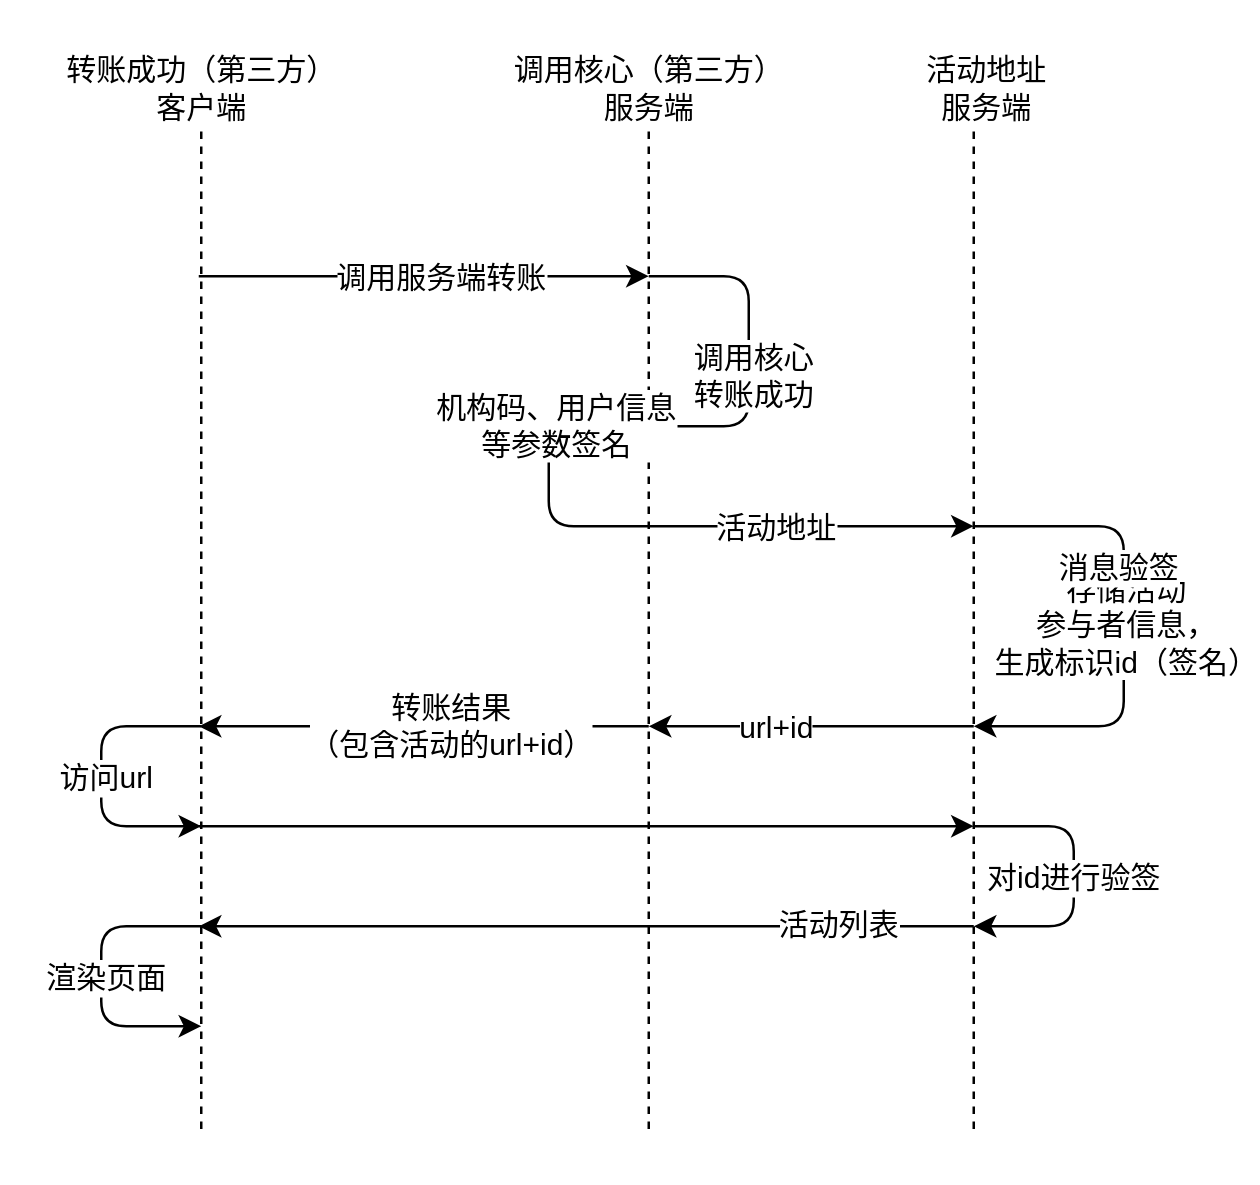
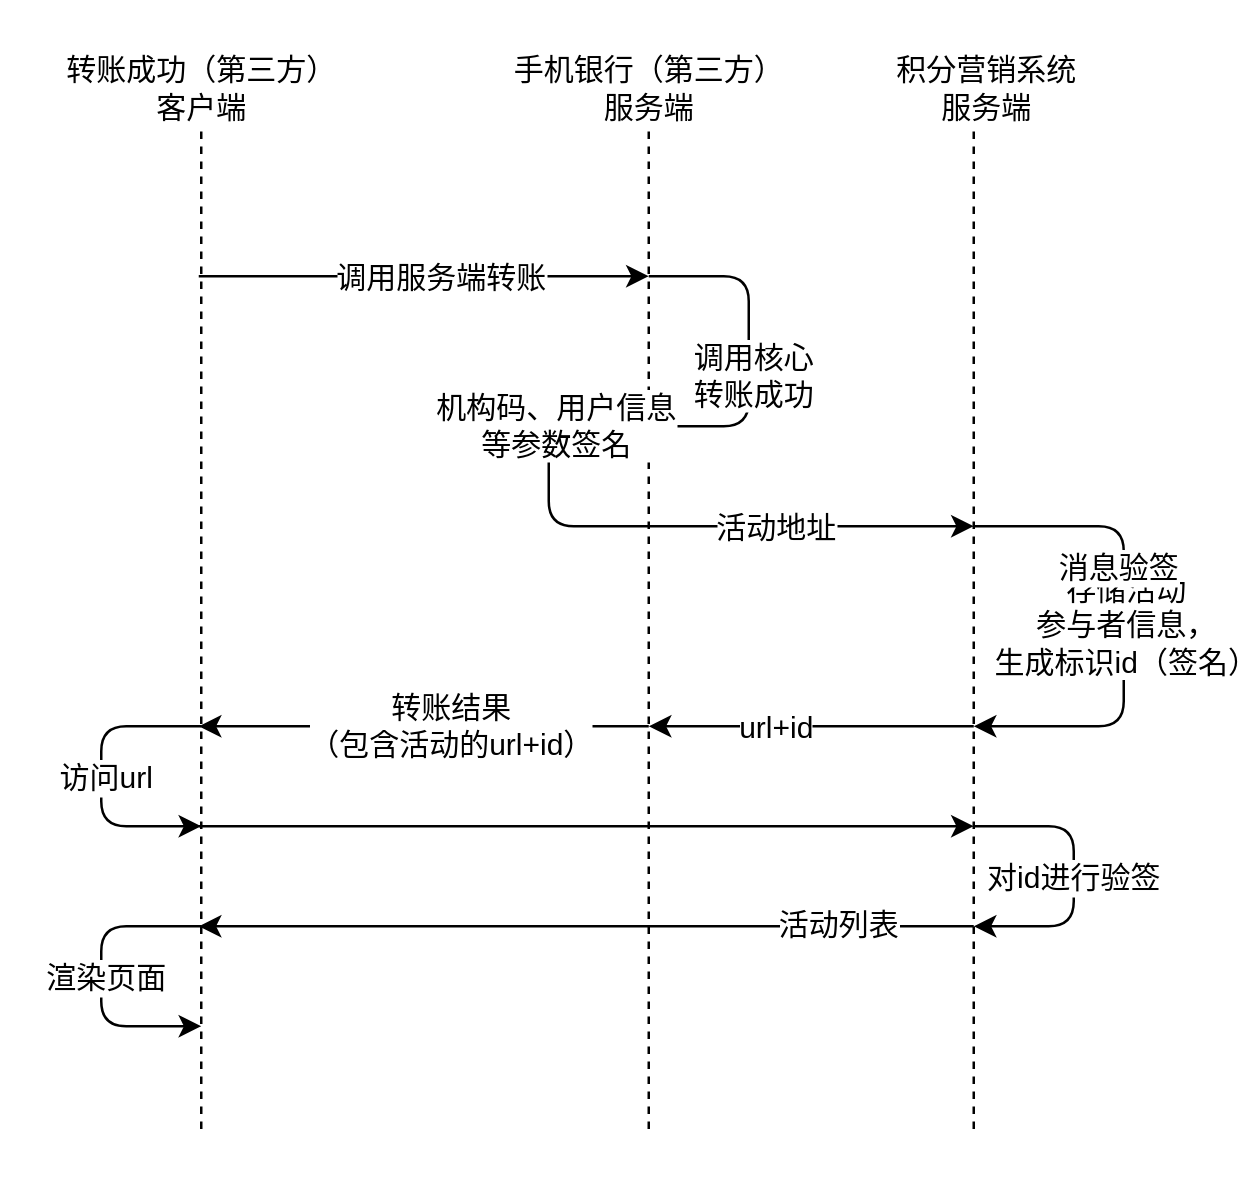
  <mxCell id="0" />
  <mxCell id="1" parent="0" />
  <mxCell id="2" value="" style="endArrow=none;dashed=1;html=1;strokeColor=#000000;" edge="1" parent="1"><mxGeometry width="50" height="50" relative="1" as="geometry"><mxPoint x="80" y="451.143" as="sourcePoint" /><mxPoint x="80" y="50" as="targetPoint" /></mxGeometry></mxCell>
  <mxCell id="3" value="" style="endArrow=none;dashed=1;html=1;strokeColor=#000000;" edge="1" parent="1"><mxGeometry width="50" height="50" relative="1" as="geometry"><mxPoint x="259" y="451.143" as="sourcePoint" /><mxPoint x="259" y="50" as="targetPoint" /></mxGeometry></mxCell>
  <mxCell id="4" value="" style="endArrow=none;dashed=1;html=1;strokeColor=#000000;" edge="1" parent="1"><mxGeometry width="50" height="50" relative="1" as="geometry"><mxPoint x="389" y="451.143" as="sourcePoint" /><mxPoint x="389" y="50" as="targetPoint" /></mxGeometry></mxCell>
  <mxCell id="5" value="" style="endArrow=classic;html=1;strokeColor=#000000;" edge="1" parent="1"><mxGeometry width="50" height="50" relative="1" as="geometry"><mxPoint x="79" y="110" as="sourcePoint" /><mxPoint x="259" y="110" as="targetPoint" /></mxGeometry></mxCell>
  <mxCell id="6" value="调用服务端转账" style="text;html=1;align=center;verticalAlign=middle;resizable=0;points=[];labelBackgroundColor=#ffffff;" vertex="1" connectable="0" parent="5"><mxGeometry x="0.063" relative="1" as="geometry"><mxPoint as="offset" /></mxGeometry></mxCell>
  <mxCell id="7" value="" style="endArrow=classic;html=1;strokeColor=#000000;" edge="1" parent="1"><mxGeometry width="50" height="50" relative="1" as="geometry"><mxPoint x="259" y="110" as="sourcePoint" /><mxPoint x="259" y="170" as="targetPoint" /><Array as="points"><mxPoint x="299" y="110" /><mxPoint x="299" y="170" /></Array></mxGeometry></mxCell>
  <mxCell id="8" value="调用核心&lt;br&gt;转账成功" style="text;html=1;align=center;verticalAlign=middle;resizable=0;points=[];labelBackgroundColor=#ffffff;" vertex="1" connectable="0" parent="7"><mxGeometry x="0.124" y="1" relative="1" as="geometry"><mxPoint as="offset" /></mxGeometry></mxCell>
  <mxCell id="9" value="" style="endArrow=classic;html=1;strokeColor=#000000;" edge="1" parent="1"><mxGeometry width="50" height="50" relative="1" as="geometry"><mxPoint x="259" y="170" as="sourcePoint" /><mxPoint x="389" y="210" as="targetPoint" /><Array as="points"><mxPoint x="219" y="170" /><mxPoint x="219" y="210" /></Array></mxGeometry></mxCell>
  <mxCell id="10" value="活动地址" style="text;html=1;align=center;verticalAlign=middle;resizable=0;points=[];labelBackgroundColor=#ffffff;" vertex="1" connectable="0" parent="9"><mxGeometry x="-0.08" relative="1" as="geometry"><mxPoint x="55.14" as="offset" /></mxGeometry></mxCell>
  <mxCell id="11" value="机构码、用户信息&lt;br&gt;等参数签名" style="text;html=1;align=center;verticalAlign=middle;resizable=0;points=[];labelBackgroundColor=#ffffff;" vertex="1" connectable="0" parent="9"><mxGeometry x="-0.632" y="2" relative="1" as="geometry"><mxPoint y="-6.29" as="offset" /></mxGeometry></mxCell>
  <mxCell id="12" value="" style="endArrow=classic;html=1;strokeColor=#000000;" edge="1" parent="1"><mxGeometry width="50" height="50" relative="1" as="geometry"><mxPoint x="389" y="210" as="sourcePoint" /><mxPoint x="389" y="290" as="targetPoint" /><Array as="points"><mxPoint x="449" y="210" /><mxPoint x="449" y="290" /></Array></mxGeometry></mxCell>
  <mxCell id="13" value="存储活动&lt;br&gt;参与者信息，&lt;br&gt;生成标识id（签名）" style="text;html=1;align=center;verticalAlign=middle;resizable=0;points=[];labelBackgroundColor=#ffffff;" vertex="1" connectable="0" parent="12"><mxGeometry x="-0.076" relative="1" as="geometry"><mxPoint y="7.43" as="offset" /></mxGeometry></mxCell>
  <mxCell id="14" value="消息验签" style="text;html=1;align=center;verticalAlign=middle;resizable=0;points=[];labelBackgroundColor=#ffffff;" vertex="1" connectable="0" parent="12"><mxGeometry x="-0.5" y="-6" relative="1" as="geometry"><mxPoint x="7" y="10" as="offset" /></mxGeometry></mxCell>
  <mxCell id="15" value="" style="endArrow=classic;html=1;strokeColor=#000000;" edge="1" parent="1"><mxGeometry width="50" height="50" relative="1" as="geometry"><mxPoint x="389" y="290" as="sourcePoint" /><mxPoint x="259" y="290" as="targetPoint" /></mxGeometry></mxCell>
  <mxCell id="16" value="url+id" style="text;html=1;align=center;verticalAlign=middle;resizable=0;points=[];labelBackgroundColor=#ffffff;" vertex="1" connectable="0" parent="15"><mxGeometry x="0.051" relative="1" as="geometry"><mxPoint x="-11.43" as="offset" /></mxGeometry></mxCell>
  <mxCell id="17" value="" style="endArrow=classic;html=1;strokeColor=#000000;" edge="1" parent="1"><mxGeometry width="50" height="50" relative="1" as="geometry"><mxPoint x="259" y="290" as="sourcePoint" /><mxPoint x="79" y="290" as="targetPoint" /></mxGeometry></mxCell>
  <mxCell id="18" value="转账结果&lt;br&gt;（包含活动的url+id）" style="text;html=1;align=center;verticalAlign=middle;resizable=0;points=[];labelBackgroundColor=#ffffff;" vertex="1" connectable="0" parent="17"><mxGeometry x="-0.158" y="-1" relative="1" as="geometry"><mxPoint x="-4" as="offset" /></mxGeometry></mxCell>
  <mxCell id="19" value="" style="endArrow=classic;html=1;strokeColor=#000000;" edge="1" parent="1"><mxGeometry width="50" height="50" relative="1" as="geometry"><mxPoint x="80" y="290" as="sourcePoint" /><mxPoint x="80" y="330" as="targetPoint" /><Array as="points"><mxPoint x="40" y="290" /><mxPoint x="40" y="330" /></Array></mxGeometry></mxCell>
  <mxCell id="20" value="访问url" style="text;html=1;align=center;verticalAlign=middle;resizable=0;points=[];labelBackgroundColor=#ffffff;" vertex="1" connectable="0" parent="19"><mxGeometry x="-0.345" y="11" relative="1" as="geometry"><mxPoint y="9" as="offset" /></mxGeometry></mxCell>
  <mxCell id="21" value="" style="endArrow=classic;html=1;strokeColor=#000000;" edge="1" parent="1"><mxGeometry width="50" height="50" relative="1" as="geometry"><mxPoint x="79" y="330" as="sourcePoint" /><mxPoint x="389" y="330" as="targetPoint" /></mxGeometry></mxCell>
  <mxCell id="22" value="" style="endArrow=classic;html=1;strokeColor=#000000;" edge="1" parent="1"><mxGeometry width="50" height="50" relative="1" as="geometry"><mxPoint x="389" y="330" as="sourcePoint" /><mxPoint x="389" y="370" as="targetPoint" /><Array as="points"><mxPoint x="429" y="330" /><mxPoint x="429" y="370" /></Array></mxGeometry></mxCell>
  <mxCell id="23" value="对id进行验签" style="text;html=1;align=center;verticalAlign=middle;resizable=0;points=[];labelBackgroundColor=#ffffff;" vertex="1" connectable="0" parent="22"><mxGeometry x="-0.379" y="-8" relative="1" as="geometry"><mxPoint x="2.86" y="12" as="offset" /></mxGeometry></mxCell>
  <mxCell id="24" value="" style="endArrow=classic;html=1;strokeColor=#000000;" edge="1" parent="1"><mxGeometry width="50" height="50" relative="1" as="geometry"><mxPoint x="389" y="370" as="sourcePoint" /><mxPoint x="79" y="370" as="targetPoint" /></mxGeometry></mxCell>
  <mxCell id="25" value="活动列表" style="text;html=1;align=center;verticalAlign=middle;resizable=0;points=[];labelBackgroundColor=#ffffff;" vertex="1" connectable="0" parent="24"><mxGeometry x="-0.227" y="-1" relative="1" as="geometry"><mxPoint x="65.71" as="offset" /></mxGeometry></mxCell>
  <mxCell id="26" value="" style="endArrow=classic;html=1;strokeColor=#000000;" edge="1" parent="1"><mxGeometry width="50" height="50" relative="1" as="geometry"><mxPoint x="80" y="370" as="sourcePoint" /><mxPoint x="80" y="410" as="targetPoint" /><Array as="points"><mxPoint x="40" y="370" /><mxPoint x="40" y="410" /></Array></mxGeometry></mxCell>
  <mxCell id="27" value="渲染页面" style="text;html=1;align=center;verticalAlign=middle;resizable=0;points=[];labelBackgroundColor=#ffffff;" vertex="1" connectable="0" parent="26"><mxGeometry x="-0.345" y="12" relative="1" as="geometry"><mxPoint y="8" as="offset" /></mxGeometry></mxCell>
  <mxCell id="28" value="转账成功（第三方）&lt;br&gt;客户端" style="text;html=1;align=center;verticalAlign=middle;resizable=0;points=[];autosize=1;" vertex="1" parent="1"><mxGeometry x="20" y="20" width="120" height="30" as="geometry" /></mxCell>
- <mxCell id="29" value="调用核心（第三方）&lt;br&gt;服务端" style="text;html=1;align=center;verticalAlign=middle;resizable=0;points=[];autosize=1;" vertex="1" parent="1"><mxGeometry x="199" y="20" width="120" height="30" as="geometry" /></mxCell>
- <mxCell id="30" value="活动地址&lt;br&gt;服务端" style="text;html=1;align=center;verticalAlign=middle;resizable=0;points=[];autosize=1;" vertex="1" parent="1"><mxGeometry x="349" y="20" width="90" height="30" as="geometry" /></mxCell>
+ <mxCell id="29" value="手机银行（第三方）&lt;br&gt;服务端" style="text;html=1;align=center;verticalAlign=middle;resizable=0;points=[];autosize=1;" vertex="1" parent="1"><mxGeometry x="199" y="20" width="120" height="30" as="geometry" /></mxCell>
+ <mxCell id="30" value="积分营销系统&lt;br&gt;服务端" style="text;html=1;align=center;verticalAlign=middle;resizable=0;points=[];autosize=1;" vertex="1" parent="1"><mxGeometry x="349" y="20" width="90" height="30" as="geometry" /></mxCell>
